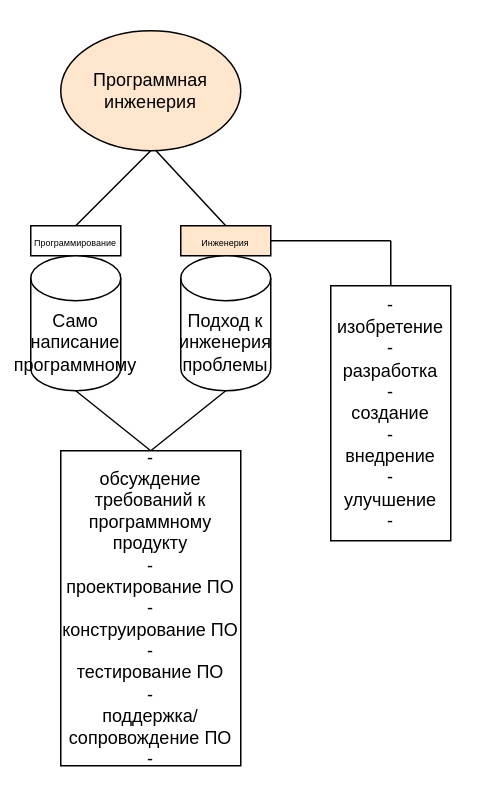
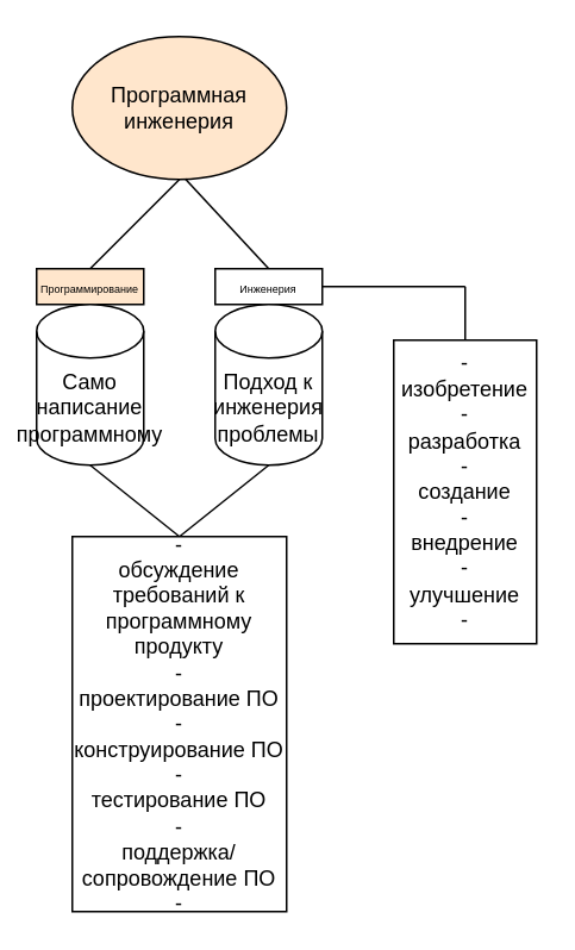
  <mxCell id="0" />
  <mxCell id="1" parent="0" />
  <mxCell id="2" value="Программная инженерия" style="ellipse;whiteSpace=wrap;html=1;fillColor=#ffe6cc;" vertex="1" parent="1"><mxGeometry x="40" y="20" width="120" height="80" as="geometry" /></mxCell>
  <mxCell id="3" value="" style="endArrow=none;html=1;rounded=0;" edge="1" parent="1"><mxGeometry width="50" height="50" relative="1" as="geometry"><mxPoint x="50" y="150" as="sourcePoint" /><mxPoint x="100" y="100" as="targetPoint" /><Array as="points"><mxPoint x="70" y="130" /></Array></mxGeometry></mxCell>
  <mxCell id="4" value="" style="endArrow=none;html=1;rounded=0;entryX=0.527;entryY=0.995;entryDx=0;entryDy=0;entryPerimeter=0;" edge="1" parent="1" target="2"><mxGeometry width="50" height="50" relative="1" as="geometry"><mxPoint x="150" y="150" as="sourcePoint" /><mxPoint x="110" y="140" as="targetPoint" /></mxGeometry></mxCell>
- <mxCell id="5" value="&lt;font style=&quot;font-size: 6px;&quot;&gt;Программирование&lt;/font&gt;" style="rounded=0;whiteSpace=wrap;html=1;" vertex="1" parent="1"><mxGeometry x="20" y="150" width="60" height="20" as="geometry" /></mxCell>
- <mxCell id="6" value="&lt;font style=&quot;font-size: 6px;&quot;&gt;Инженерия&lt;/font&gt;" style="rounded=0;whiteSpace=wrap;html=1;fillColor=#ffe6cc;" vertex="1" parent="1"><mxGeometry x="120" y="150" width="60" height="20" as="geometry" /></mxCell>
+ <mxCell id="5" value="&lt;font style=&quot;font-size: 6px;&quot;&gt;Программирование&lt;/font&gt;" style="rounded=0;whiteSpace=wrap;html=1;fillColor=#ffe6cc;" vertex="1" parent="1"><mxGeometry x="20" y="150" width="60" height="20" as="geometry" /></mxCell>
+ <mxCell id="6" value="&lt;font style=&quot;font-size: 6px;&quot;&gt;Инженерия&lt;/font&gt;" style="rounded=0;whiteSpace=wrap;html=1;" vertex="1" parent="1"><mxGeometry x="120" y="150" width="60" height="20" as="geometry" /></mxCell>
  <mxCell id="7" value="Само написание программному" style="shape=cylinder3;whiteSpace=wrap;html=1;boundedLbl=1;backgroundOutline=1;size=15;" vertex="1" parent="1"><mxGeometry x="20" y="170" width="60" height="90" as="geometry" /></mxCell>
  <mxCell id="8" value="Подход к инженерия проблемы" style="shape=cylinder3;whiteSpace=wrap;html=1;boundedLbl=1;backgroundOutline=1;size=15;" vertex="1" parent="1"><mxGeometry x="120" y="170" width="60" height="90" as="geometry" /></mxCell>
  <mxCell id="9" value="" style="endArrow=none;html=1;rounded=0;" edge="1" parent="1"><mxGeometry width="50" height="50" relative="1" as="geometry"><mxPoint x="180" y="160" as="sourcePoint" /><mxPoint x="260" y="160" as="targetPoint" /></mxGeometry></mxCell>
  <mxCell id="10" value="" style="endArrow=none;html=1;rounded=0;" edge="1" parent="1"><mxGeometry width="50" height="50" relative="1" as="geometry"><mxPoint x="260" y="190" as="sourcePoint" /><mxPoint x="260" y="160" as="targetPoint" /></mxGeometry></mxCell>
  <mxCell id="11" value="-&lt;br&gt;изобретение&lt;br&gt;-&lt;br&gt;разработка&lt;br&gt;-&lt;br&gt;создание&lt;br&gt;-&lt;br&gt;внедрение&lt;br&gt;-&lt;br&gt;улучшение&lt;br&gt;-" style="rounded=0;whiteSpace=wrap;html=1;" vertex="1" parent="1"><mxGeometry x="220" y="190" width="80" height="170" as="geometry" /></mxCell>
  <mxCell id="12" value="" style="endArrow=none;html=1;rounded=0;" edge="1" parent="1"><mxGeometry width="50" height="50" relative="1" as="geometry"><mxPoint x="100" y="300" as="sourcePoint" /><mxPoint x="50" y="260" as="targetPoint" /></mxGeometry></mxCell>
  <mxCell id="13" value="" style="endArrow=none;html=1;rounded=0;entryX=0.5;entryY=1;entryDx=0;entryDy=0;entryPerimeter=0;" edge="1" parent="1" target="8"><mxGeometry width="50" height="50" relative="1" as="geometry"><mxPoint x="100" y="300" as="sourcePoint" /><mxPoint x="60" y="270" as="targetPoint" /></mxGeometry></mxCell>
  <mxCell id="14" value="-&lt;br&gt;обсуждение требований к программному продукту&lt;br&gt;-&lt;br&gt;проектирование ПО&lt;br&gt;-&lt;br&gt;конструирование ПО&lt;br&gt;-&lt;br&gt;тестирование ПО&lt;br&gt;-&lt;br&gt;поддержка/сопровождение ПО&lt;br&gt;-" style="rounded=0;whiteSpace=wrap;html=1;" vertex="1" parent="1"><mxGeometry x="40" y="300" width="120" height="210" as="geometry" /></mxCell>
